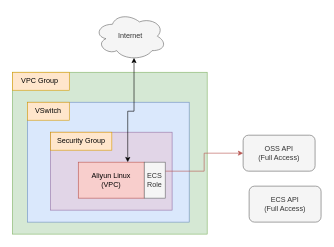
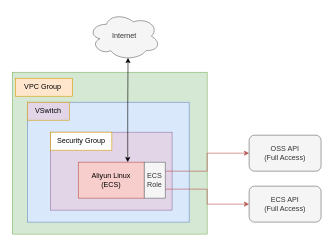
  <mxCell id="0" />
  <mxCell id="1" parent="0" />
  <mxCell id="2" value="" style="rounded=0;whiteSpace=wrap;html=1;fillColor=#d5e8d4;strokeColor=#82b366;" parent="1" vertex="1"><mxGeometry x="20" y="120" width="325" height="270" as="geometry" /></mxCell>
- <mxCell id="3" value="VPC Group&amp;nbsp;" style="rounded=0;whiteSpace=wrap;html=1;fillColor=#ffe6cc;strokeColor=#d79b00;" parent="1" vertex="1"><mxGeometry x="20" y="120" width="95" height="30" as="geometry" /></mxCell>
+ <mxCell id="3" value="VPC Group&amp;nbsp;" style="rounded=0;whiteSpace=wrap;html=1;fillColor=#ffe6cc;strokeColor=#d79b00;" parent="1" vertex="1"><mxGeometry x="25" y="130" width="95" height="30" as="geometry" /></mxCell>
  <mxCell id="4" value="" style="rounded=0;whiteSpace=wrap;html=1;fillColor=#dae8fc;strokeColor=#6c8ebf;" parent="1" vertex="1"><mxGeometry x="45" y="170" width="270" height="200" as="geometry" /></mxCell>
  <mxCell id="5" value="" style="rounded=0;whiteSpace=wrap;html=1;fillColor=#e1d5e7;strokeColor=#9673a6;" parent="1" vertex="1"><mxGeometry x="83.5" y="220" width="203" height="130" as="geometry" /></mxCell>
  <mxCell id="6" style="edgeStyle=orthogonalEdgeStyle;rounded=0;orthogonalLoop=1;jettySize=auto;html=1;exitX=0.75;exitY=0;exitDx=0;exitDy=0;entryX=0.55;entryY=0.95;entryDx=0;entryDy=0;entryPerimeter=0;startArrow=classic;startFill=1;" parent="1" source="7" target="10" edge="1"><mxGeometry relative="1" as="geometry" /></mxCell>
- <mxCell id="7" value="Aliyun Linux&lt;br&gt;(VPC)" style="rounded=0;whiteSpace=wrap;html=1;fillColor=#f8cecc;strokeColor=#b85450;" parent="1" vertex="1"><mxGeometry x="130" y="270" width="110" height="60" as="geometry" /></mxCell>
- <mxCell id="8" value="Security Group" style="rounded=0;whiteSpace=wrap;html=1;fillColor=#ffe6cc;strokeColor=#d79b00;" parent="1" vertex="1"><mxGeometry x="84" y="220" width="102" height="30" as="geometry" /></mxCell>
- <mxCell id="9" value="VSwitch" style="rounded=0;whiteSpace=wrap;html=1;fillColor=#ffe6cc;strokeColor=#d79b00;" parent="1" vertex="1"><mxGeometry x="45" y="170" width="70" height="30" as="geometry" /></mxCell>
- <mxCell id="10" value="Internet" style="ellipse;shape=cloud;whiteSpace=wrap;html=1;fillColor=#f5f5f5;strokeColor=#666666;fontColor=#333333;" parent="1" vertex="1"><mxGeometry x="157" y="20" width="120" height="80" as="geometry" /></mxCell>
+ <mxCell id="7" value="Aliyun Linux&lt;br&gt;(ECS)" style="rounded=0;whiteSpace=wrap;html=1;fillColor=#f8cecc;strokeColor=#b85450;" parent="1" vertex="1"><mxGeometry x="130" y="270" width="110" height="60" as="geometry" /></mxCell>
+ <mxCell id="8" value="Security Group" style="rounded=0;whiteSpace=wrap;html=1;fillColor=#ffffff;strokeColor=#d79b00;" parent="1" vertex="1"><mxGeometry x="84" y="220" width="102" height="30" as="geometry" /></mxCell>
+ <mxCell id="9" value="VSwitch" style="rounded=0;whiteSpace=wrap;html=1;fillColor=#e1d5e7;strokeColor=#d79b00;" parent="1" vertex="1"><mxGeometry x="45" y="170" width="70" height="30" as="geometry" /></mxCell>
+ <mxCell id="10" value="Internet" style="ellipse;shape=cloud;whiteSpace=wrap;html=1;fillColor=#f5f5f5;strokeColor=#666666;fontColor=#333333;" parent="1" vertex="1"><mxGeometry x="147" y="20" width="120" height="80" as="geometry" /></mxCell>
  <mxCell id="11" style="edgeStyle=orthogonalEdgeStyle;rounded=0;orthogonalLoop=1;jettySize=auto;html=1;exitX=1;exitY=0.25;exitDx=0;exitDy=0;entryX=0;entryY=0.5;entryDx=0;entryDy=0;fillColor=#f8cecc;strokeColor=#b85450;" parent="1" source="13" target="14" edge="1"><mxGeometry relative="1" as="geometry" /></mxCell>
+ <mxCell id="12" style="edgeStyle=orthogonalEdgeStyle;rounded=0;orthogonalLoop=1;jettySize=auto;html=1;exitX=1;exitY=0.75;exitDx=0;exitDy=0;fillColor=#f8cecc;strokeColor=#b85450;" parent="1" source="13" target="15" edge="1"><mxGeometry relative="1" as="geometry" /></mxCell>
  <mxCell id="13" value="ECS Role" style="rounded=0;whiteSpace=wrap;html=1;fillColor=#f5f5f5;strokeColor=#666666;fontColor=#333333;" parent="1" vertex="1"><mxGeometry x="240" y="270" width="35" height="60" as="geometry" /></mxCell>
- <mxCell id="14" value="OSS API&lt;br&gt;(Full Access)" style="rounded=1;whiteSpace=wrap;html=1;fillColor=#f5f5f5;strokeColor=#666666;fontColor=#333333;" parent="1" vertex="1"><mxGeometry x="405" y="225" width="120" height="60" as="geometry" /></mxCell>
+ <mxCell id="14" value="OSS API&lt;br&gt;(Full Access)" style="rounded=1;whiteSpace=wrap;html=1;fillColor=#f5f5f5;strokeColor=#666666;fontColor=#333333;" parent="1" vertex="1"><mxGeometry x="415" y="225" width="120" height="60" as="geometry" /></mxCell>
  <mxCell id="15" value="ECS API&lt;br&gt;(Full Access)" style="rounded=1;whiteSpace=wrap;html=1;fillColor=#f5f5f5;strokeColor=#666666;fontColor=#333333;" parent="1" vertex="1"><mxGeometry x="415" y="310" width="120" height="60" as="geometry" /></mxCell>
